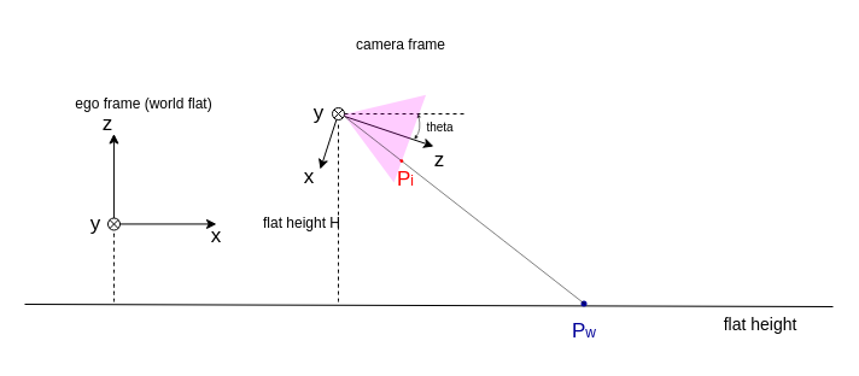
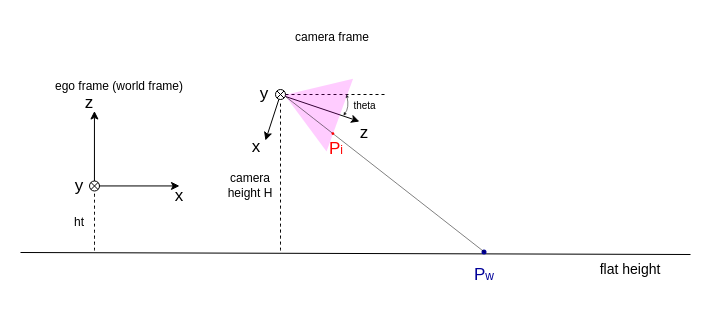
  <mxCell id="0" />
  <mxCell id="1" parent="0" />
  <mxCell id="2" value="" style="endArrow=none;html=1;rounded=0;entryX=1;entryY=0;entryDx=0;entryDy=0;" parent="1" target="17" edge="1"><mxGeometry width="50" height="50" relative="1" as="geometry"><mxPoint x="20" y="252" as="sourcePoint" /><mxPoint x="800" y="252" as="targetPoint" /></mxGeometry></mxCell>
  <mxCell id="3" value="" style="group" parent="1" vertex="1" connectable="0"><mxGeometry x="49" y="88" width="160" height="147" as="geometry" /></mxCell>
  <mxCell id="4" value="" style="endArrow=classic;html=1;rounded=0;" parent="3" edge="1"><mxGeometry width="50" height="50" relative="1" as="geometry"><mxPoint x="50" y="97.44" as="sourcePoint" /><mxPoint x="130" y="97.44" as="targetPoint" /></mxGeometry></mxCell>
  <mxCell id="5" value="" style="endArrow=classic;html=1;rounded=0;" parent="3" edge="1"><mxGeometry width="50" height="50" relative="1" as="geometry"><mxPoint x="44.94" y="92.5" as="sourcePoint" /><mxPoint x="44.94" y="22.5" as="targetPoint" /></mxGeometry></mxCell>
  <mxCell id="6" value="&lt;font style=&quot;font-size: 17px&quot;&gt;x&lt;/font&gt;" style="text;html=1;strokeColor=none;fillColor=none;align=center;verticalAlign=middle;whiteSpace=wrap;rounded=0;" parent="3" vertex="1"><mxGeometry x="100" y="92.5" width="60" height="30" as="geometry" /></mxCell>
  <mxCell id="7" value="&lt;font style=&quot;font-size: 17px&quot;&gt;z&lt;/font&gt;" style="text;html=1;strokeColor=none;fillColor=none;align=center;verticalAlign=middle;whiteSpace=wrap;rounded=0;" parent="3" vertex="1"><mxGeometry x="10" width="60" height="30" as="geometry" /></mxCell>
  <mxCell id="8" value="" style="group" parent="3" vertex="1" connectable="0"><mxGeometry x="40" y="92.5" width="10" height="10" as="geometry" /></mxCell>
  <mxCell id="9" value="" style="ellipse;whiteSpace=wrap;html=1;aspect=fixed;" parent="8" vertex="1"><mxGeometry width="10" height="10" as="geometry" /></mxCell>
  <mxCell id="10" value="" style="endArrow=none;html=1;rounded=0;fontSize=17;entryX=1;entryY=0;entryDx=0;entryDy=0;exitX=0;exitY=1;exitDx=0;exitDy=0;" parent="8" source="9" target="9" edge="1"><mxGeometry width="50" height="50" relative="1" as="geometry"><mxPoint x="-15" y="10" as="sourcePoint" /><mxPoint x="10" y="-15" as="targetPoint" /></mxGeometry></mxCell>
  <mxCell id="11" value="" style="endArrow=none;html=1;rounded=0;fontSize=17;entryX=0;entryY=0;entryDx=0;entryDy=0;exitX=1;exitY=1;exitDx=0;exitDy=0;" parent="8" source="9" target="9" edge="1"><mxGeometry width="50" height="50" relative="1" as="geometry"><mxPoint x="6.464" y="13.536" as="sourcePoint" /><mxPoint x="13.536" y="6.464" as="targetPoint" /></mxGeometry></mxCell>
  <mxCell id="12" value="&lt;font style=&quot;font-size: 17px&quot;&gt;y&lt;/font&gt;" style="text;html=1;strokeColor=none;fillColor=none;align=center;verticalAlign=middle;whiteSpace=wrap;rounded=0;" parent="3" vertex="1"><mxGeometry y="82.5" width="60" height="30" as="geometry" /></mxCell>
- <mxCell id="13" value="&lt;font style=&quot;font-size: 12px&quot;&gt;ego frame (world flat)&lt;/font&gt;" style="text;html=1;strokeColor=none;fillColor=none;align=center;verticalAlign=middle;whiteSpace=wrap;rounded=0;labelBackgroundColor=none;fontSize=17;" parent="3" vertex="1"><mxGeometry y="-18" width="140" height="30" as="geometry" /></mxCell>
+ <mxCell id="13" value="&lt;font style=&quot;font-size: 12px&quot;&gt;ego frame (world frame)&lt;/font&gt;" style="text;html=1;strokeColor=none;fillColor=none;align=center;verticalAlign=middle;whiteSpace=wrap;rounded=0;labelBackgroundColor=none;fontSize=17;" parent="3" vertex="1"><mxGeometry y="-18" width="140" height="30" as="geometry" /></mxCell>
  <mxCell id="14" value="" style="endArrow=none;dashed=1;html=1;rounded=1;fontSize=12;fontColor=#000099;startSize=2;endSize=2;strokeWidth=1;curved=1;" edge="1" parent="3"><mxGeometry width="50" height="50" relative="1" as="geometry"><mxPoint x="45" y="162" as="sourcePoint" /><mxPoint x="45" y="102" as="targetPoint" /></mxGeometry></mxCell>
+ <mxCell id="15" value="ht" style="text;html=1;strokeColor=none;fillColor=none;align=center;verticalAlign=middle;whiteSpace=wrap;rounded=0;labelBackgroundColor=none;fontSize=12;fontColor=#000000;" vertex="1" parent="3"><mxGeometry x="10" y="120" width="40" height="27" as="geometry" /></mxCell>
  <mxCell id="16" value="" style="ellipse;whiteSpace=wrap;html=1;aspect=fixed;labelBackgroundColor=none;fontSize=10;fillColor=#000099;strokeColor=none;" parent="1" vertex="1"><mxGeometry x="481" y="249" width="5" height="5" as="geometry" /></mxCell>
  <mxCell id="17" value="&lt;font style=&quot;font-size: 14px&quot;&gt;flat height&lt;br&gt;&lt;/font&gt;" style="text;html=1;strokeColor=none;fillColor=none;align=center;verticalAlign=middle;whiteSpace=wrap;rounded=0;labelBackgroundColor=none;fontSize=17;" parent="1" vertex="1"><mxGeometry x="570" y="254" width="120" height="30" as="geometry" /></mxCell>
  <mxCell id="18" value="&lt;font color=&quot;#000099&quot;&gt;P&lt;font style=&quot;font-size: 12px&quot;&gt;w&lt;/font&gt;&lt;/font&gt;" style="text;html=1;strokeColor=none;fillColor=none;align=center;verticalAlign=middle;whiteSpace=wrap;rounded=0;labelBackgroundColor=none;fontSize=17;" parent="1" vertex="1"><mxGeometry x="458.5" y="260" width="50" height="30" as="geometry" /></mxCell>
  <mxCell id="19" value="" style="endArrow=none;dashed=1;html=1;rounded=1;fontSize=12;fontColor=#000099;startSize=2;endSize=2;strokeWidth=1;curved=1;" parent="1" edge="1"><mxGeometry width="50" height="50" relative="1" as="geometry"><mxPoint x="280" y="250" as="sourcePoint" /><mxPoint x="280" y="100" as="targetPoint" /></mxGeometry></mxCell>
  <mxCell id="20" value="&lt;font style=&quot;font-size: 17px&quot;&gt;x&lt;/font&gt;" style="text;html=1;strokeColor=none;fillColor=none;align=center;verticalAlign=middle;whiteSpace=wrap;rounded=0;rotation=0;" parent="1" vertex="1"><mxGeometry x="230" y="131.62" width="52.42" height="30" as="geometry" /></mxCell>
  <mxCell id="21" value="" style="endArrow=classic;html=1;rounded=0;" parent="1" edge="1"><mxGeometry width="50" height="50" relative="1" as="geometry"><mxPoint x="285" y="96" as="sourcePoint" /><mxPoint x="359" y="121" as="targetPoint" /></mxGeometry></mxCell>
  <mxCell id="22" value="" style="endArrow=classic;html=1;rounded=0;entryX=0.667;entryY=0.279;entryDx=0;entryDy=0;entryPerimeter=0;" parent="1" source="25" edge="1" target="20"><mxGeometry width="50" height="50" relative="1" as="geometry"><mxPoint x="281" y="88" as="sourcePoint" /><mxPoint x="260" y="140" as="targetPoint" /></mxGeometry></mxCell>
  <mxCell id="23" value="&lt;font style=&quot;font-size: 17px&quot;&gt;z&lt;/font&gt;" style="text;html=1;strokeColor=none;fillColor=none;align=center;verticalAlign=middle;whiteSpace=wrap;rounded=0;rotation=0;" parent="1" vertex="1"><mxGeometry x="333.75" y="118" width="60" height="30" as="geometry" /></mxCell>
  <mxCell id="24" value="" style="group;rotation=0;" parent="1" vertex="1" connectable="0"><mxGeometry x="275" y="89" width="10" height="10" as="geometry" /></mxCell>
  <mxCell id="25" value="" style="ellipse;whiteSpace=wrap;html=1;aspect=fixed;rotation=0;" parent="24" vertex="1"><mxGeometry width="10" height="10" as="geometry" /></mxCell>
  <mxCell id="26" value="" style="endArrow=none;html=1;rounded=0;fontSize=17;entryX=1;entryY=0;entryDx=0;entryDy=0;exitX=0;exitY=1;exitDx=0;exitDy=0;" parent="24" source="25" target="25" edge="1"><mxGeometry width="50" height="50" relative="1" as="geometry"><mxPoint x="-16" y="11" as="sourcePoint" /><mxPoint x="10" y="-15" as="targetPoint" /></mxGeometry></mxCell>
  <mxCell id="27" value="" style="endArrow=none;html=1;rounded=0;fontSize=17;entryX=0;entryY=0;entryDx=0;entryDy=0;exitX=1;exitY=1;exitDx=0;exitDy=0;" parent="24" source="25" target="25" edge="1"><mxGeometry width="50" height="50" relative="1" as="geometry"><mxPoint x="6" y="14" as="sourcePoint" /><mxPoint x="14" y="7" as="targetPoint" /></mxGeometry></mxCell>
  <mxCell id="28" value="&lt;font style=&quot;font-size: 17px&quot;&gt;y&lt;/font&gt;" style="text;html=1;strokeColor=none;fillColor=none;align=center;verticalAlign=middle;whiteSpace=wrap;rounded=0;rotation=0;" parent="1" vertex="1"><mxGeometry x="254" y="79" width="20" height="30" as="geometry" /></mxCell>
  <mxCell id="29" value="" style="endArrow=none;dashed=1;html=1;rounded=0;fontSize=12;" parent="1" edge="1"><mxGeometry width="50" height="50" relative="1" as="geometry"><mxPoint x="285" y="94" as="sourcePoint" /><mxPoint x="385" y="94" as="targetPoint" /></mxGeometry></mxCell>
  <mxCell id="30" value="&lt;font style=&quot;font-size: 10px&quot;&gt;theta&lt;/font&gt;" style="text;html=1;strokeColor=none;fillColor=none;align=center;verticalAlign=middle;whiteSpace=wrap;rounded=0;labelBackgroundColor=none;fontSize=12;" parent="1" vertex="1"><mxGeometry x="351.5" y="101" width="25" height="8" as="geometry" /></mxCell>
  <mxCell id="31" value="&lt;font style=&quot;font-size: 12px&quot;&gt;camera frame&lt;/font&gt;" style="text;html=1;strokeColor=none;fillColor=none;align=center;verticalAlign=middle;whiteSpace=wrap;rounded=0;labelBackgroundColor=none;fontSize=17;" parent="1" vertex="1"><mxGeometry x="221.76" y="20.78" width="220" height="30" as="geometry" /></mxCell>
  <mxCell id="32" value="" style="endArrow=classic;startArrow=classic;html=1;rounded=1;fontSize=10;startSize=2;endSize=2;strokeWidth=0.5;curved=1;" parent="1" edge="1"><mxGeometry width="50" height="50" relative="1" as="geometry"><mxPoint x="346" y="94" as="sourcePoint" /><mxPoint x="343" y="115" as="targetPoint" /><Array as="points"><mxPoint x="349" y="107" /></Array></mxGeometry></mxCell>
  <mxCell id="33" value="" style="triangle;whiteSpace=wrap;html=1;labelBackgroundColor=none;fontSize=12;fillColor=#FF00FF;rotation=-160;strokeColor=none;opacity=20;" parent="1" vertex="1"><mxGeometry x="282.42" y="65.78" width="58.67" height="77.56" as="geometry" /></mxCell>
  <mxCell id="34" value="" style="endArrow=none;html=1;rounded=1;fontSize=10;startSize=2;endSize=2;strokeWidth=0.5;curved=1;" parent="1" edge="1"><mxGeometry width="50" height="50" relative="1" as="geometry"><mxPoint x="285" y="96" as="sourcePoint" /><mxPoint x="484.519" y="252" as="targetPoint" /></mxGeometry></mxCell>
  <mxCell id="35" value="" style="ellipse;whiteSpace=wrap;html=1;aspect=fixed;labelBackgroundColor=none;fontSize=10;fillColor=#FF0000;strokeColor=none;" parent="1" vertex="1"><mxGeometry x="331" y="131.62" width="2.75" height="2.75" as="geometry" /></mxCell>
  <mxCell id="36" value="&lt;font color=&quot;#FF0000&quot;&gt;P&lt;font style=&quot;font-size: 12px&quot;&gt;i&lt;/font&gt;&lt;/font&gt;" style="text;html=1;strokeColor=none;fillColor=none;align=center;verticalAlign=middle;whiteSpace=wrap;rounded=0;labelBackgroundColor=none;fontSize=17;" parent="1" vertex="1"><mxGeometry x="311.38" y="134.37" width="50" height="30" as="geometry" /></mxCell>
- <mxCell id="37" value="flat height H" style="text;html=1;strokeColor=none;fillColor=none;align=center;verticalAlign=middle;whiteSpace=wrap;rounded=0;labelBackgroundColor=none;fontSize=12;fontColor=#000000;" parent="1" vertex="1"><mxGeometry x="215" y="170" width="70" height="30" as="geometry" /></mxCell>
+ <mxCell id="37" value="camera height H" style="text;html=1;strokeColor=none;fillColor=none;align=center;verticalAlign=middle;whiteSpace=wrap;rounded=0;labelBackgroundColor=none;fontSize=12;fontColor=#000000;" parent="1" vertex="1"><mxGeometry x="215" y="170" width="70" height="30" as="geometry" /></mxCell>
